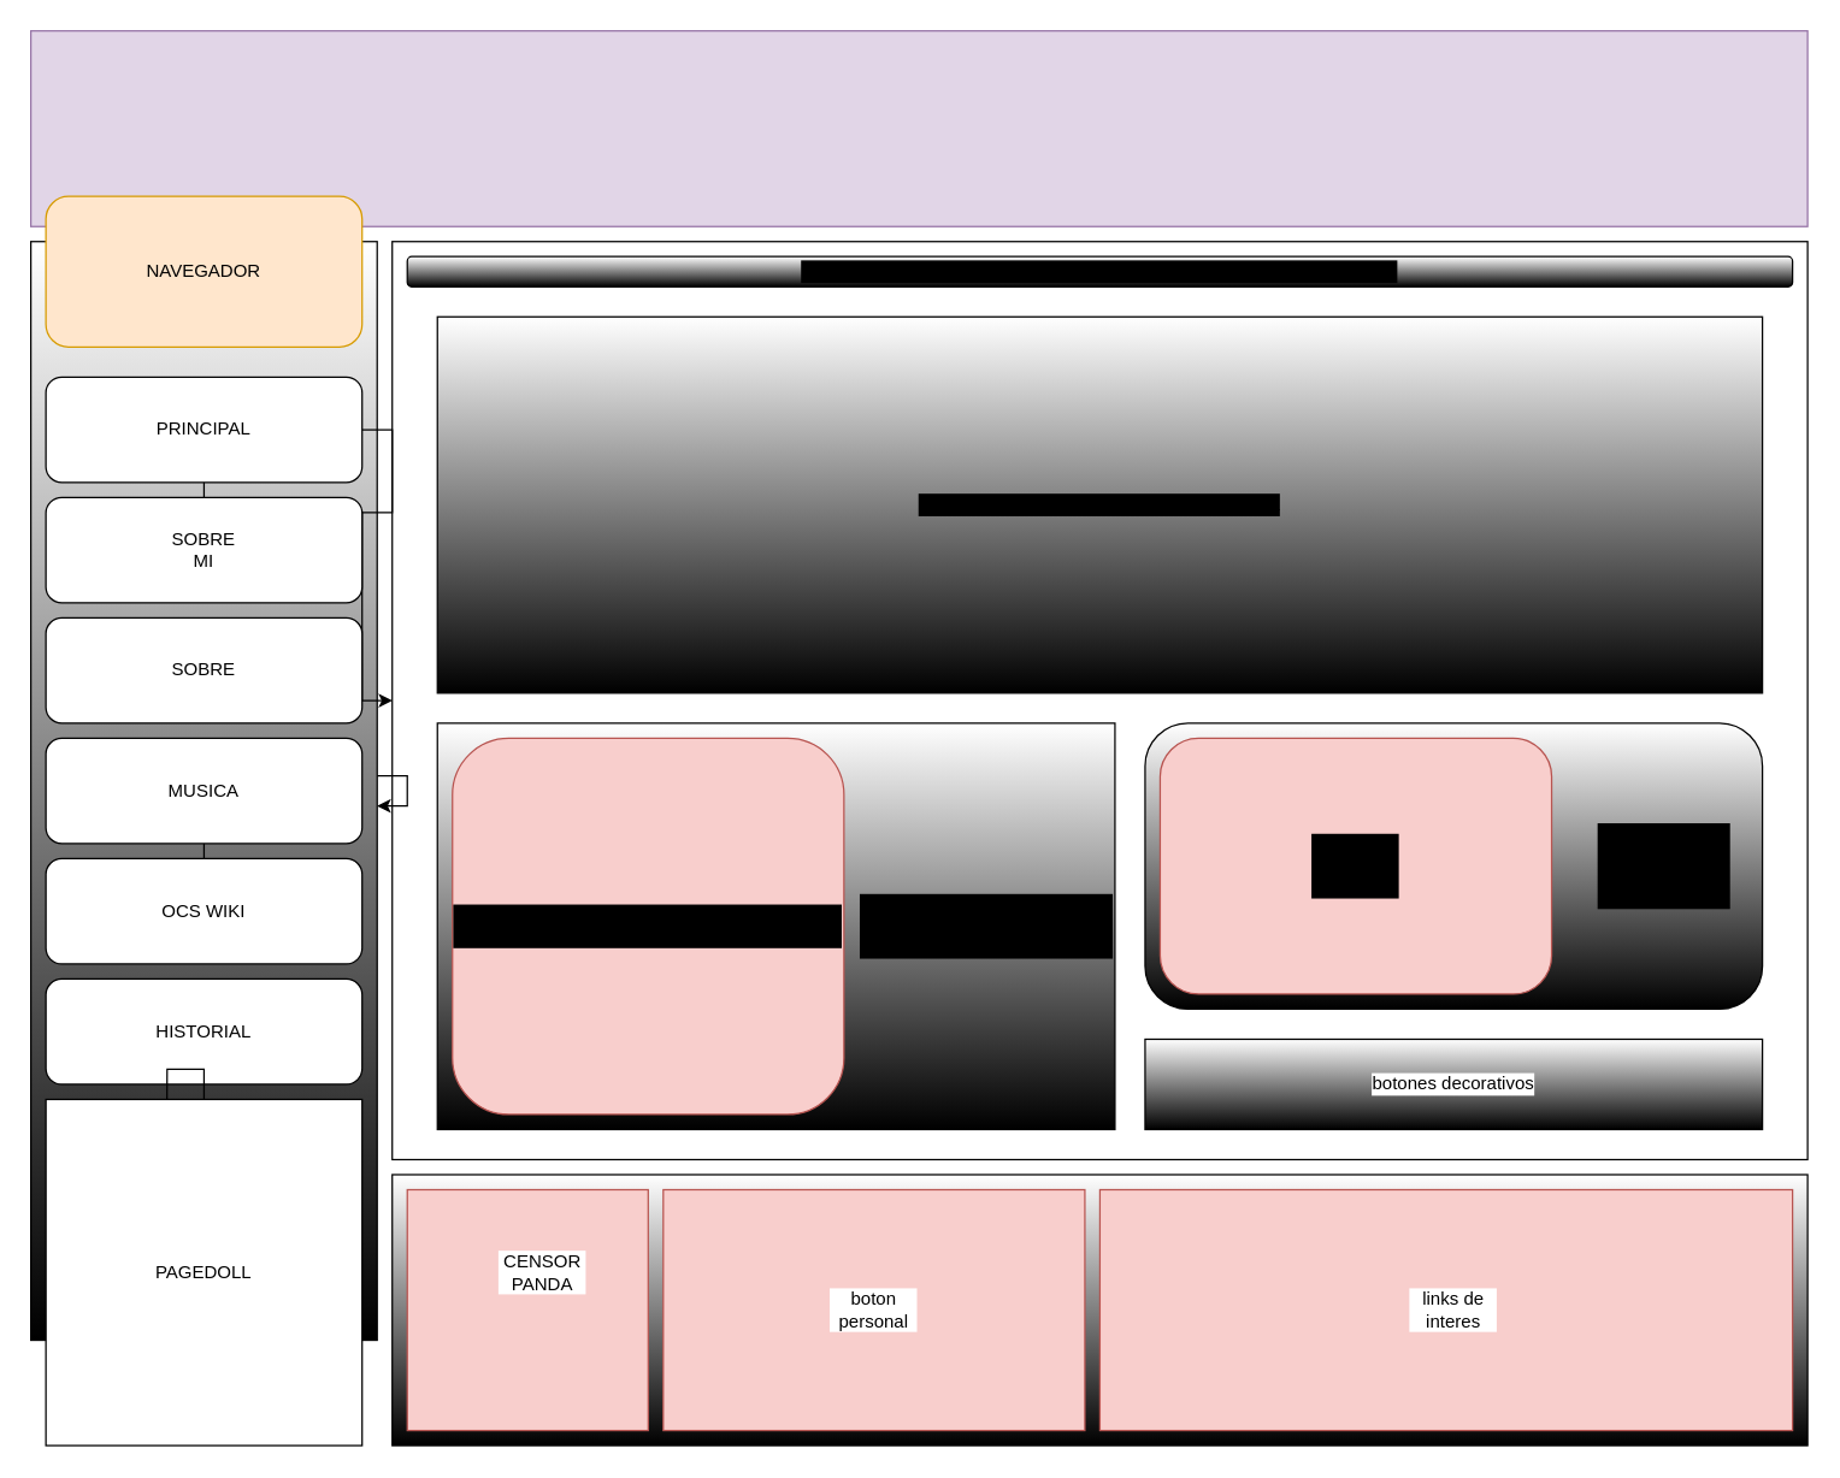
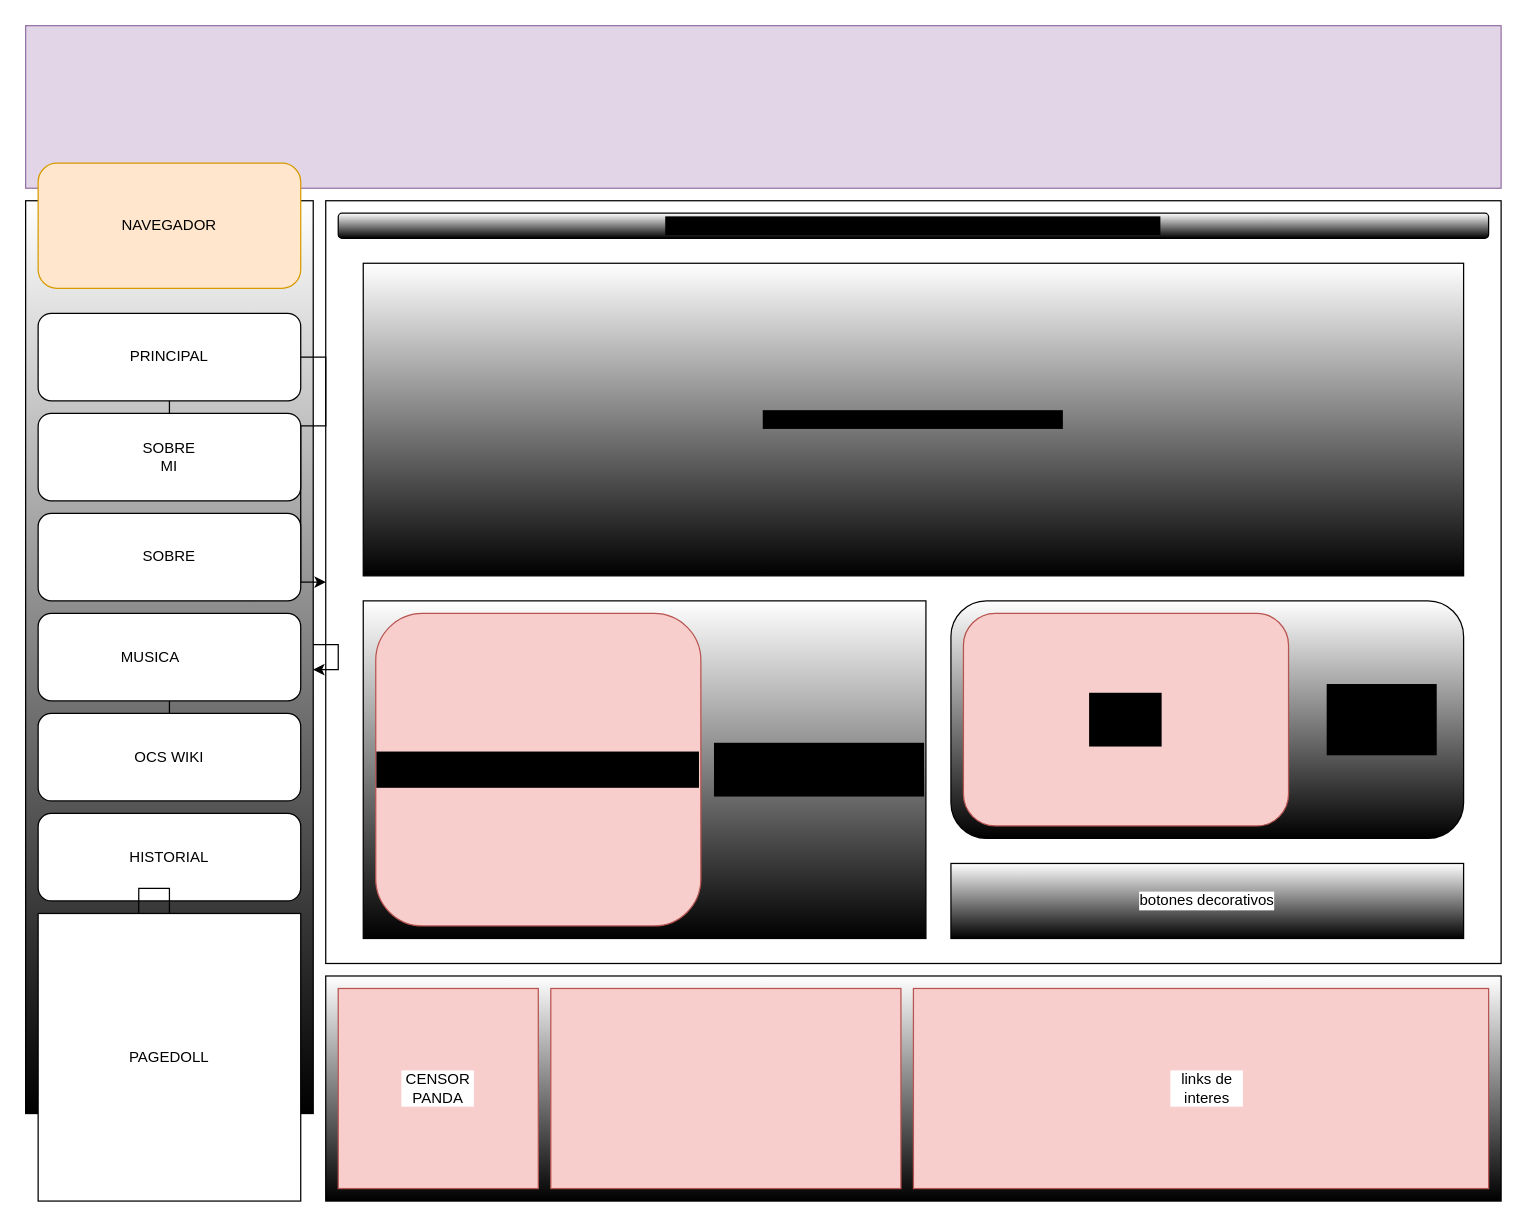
  <mxCell id="0" style=";html=1;" />
  <mxCell id="1" style=";html=1;" parent="0" />
  <mxCell id="2" value="" style="rounded=0;whiteSpace=wrap;html=1;" vertex="1" parent="1"><mxGeometry x="260" y="160" width="940" height="610" as="geometry" /></mxCell>
  <mxCell id="3" value="" style="rounded=0;whiteSpace=wrap;html=1;fillColor=#e1d5e7;strokeColor=#9673a6;" vertex="1" parent="1"><mxGeometry x="20" y="20" width="1180" height="130" as="geometry" /></mxCell>
  <mxCell id="4" value="" style="rounded=0;whiteSpace=wrap;html=1;fillColor=default;gradientColor=default;" vertex="1" parent="1"><mxGeometry x="20" y="160" width="230" height="730" as="geometry" /></mxCell>
  <mxCell id="5" value="" style="rounded=0;whiteSpace=wrap;html=1;fillColor=default;gradientColor=default;" vertex="1" parent="1"><mxGeometry x="260" y="780" width="940" height="180" as="geometry" /></mxCell>
  <mxCell id="6" value="" style="rounded=1;whiteSpace=wrap;html=1;fillColor=default;gradientColor=default;" vertex="1" parent="1"><mxGeometry x="270" y="170" width="920" height="20" as="geometry" /></mxCell>
  <mxCell id="7" value="[texto en movimiento] fecha de creacion de la pagina - ultima actualización" style="text;html=1;strokeColor=none;fillColor=none;align=center;verticalAlign=middle;whiteSpace=wrap;rounded=0;labelBackgroundColor=#000000;fontColor=#000000;" vertex="1" parent="1"><mxGeometry x="270" y="165" width="920" height="30" as="geometry" /></mxCell>
  <mxCell id="8" value="" style="rounded=0;whiteSpace=wrap;html=1;labelBackgroundColor=#000000;fontColor=#000000;fillColor=default;gradientColor=default;" vertex="1" parent="1"><mxGeometry x="290" y="210" width="880" height="250" as="geometry" /></mxCell>
  <mxCell id="9" value="" style="rounded=0;whiteSpace=wrap;html=1;labelBackgroundColor=#000000;fontColor=#000000;fillColor=default;gradientColor=default;" vertex="1" parent="1"><mxGeometry x="290" y="480" width="450" height="270" as="geometry" /></mxCell>
  <mxCell id="10" value="" style="rounded=1;whiteSpace=wrap;html=1;labelBackgroundColor=#000000;fillColor=#f8cecc;strokeColor=#b85450;" vertex="1" parent="1"><mxGeometry x="300" y="490" width="260" height="250" as="geometry" /></mxCell>
  <mxCell id="11" value="" style="rounded=0;whiteSpace=wrap;html=1;labelBackgroundColor=#000000;fontColor=#000000;fillColor=default;gradientColor=default;" vertex="1" parent="1"><mxGeometry x="760" y="690" width="410" height="60" as="geometry" /></mxCell>
  <mxCell id="12" value="" style="rounded=1;whiteSpace=wrap;html=1;labelBackgroundColor=#000000;fontColor=#000000;fillColor=default;gradientColor=default;" vertex="1" parent="1"><mxGeometry x="760" y="480" width="410" height="190" as="geometry" /></mxCell>
  <mxCell id="13" value="" style="rounded=0;whiteSpace=wrap;html=1;labelBackgroundColor=#000000;fillColor=#f8cecc;strokeColor=#b85450;" vertex="1" parent="1"><mxGeometry x="270" y="790" width="160" height="160" as="geometry" /></mxCell>
  <mxCell id="14" value="" style="rounded=0;whiteSpace=wrap;html=1;labelBackgroundColor=#000000;fillColor=#f8cecc;strokeColor=#b85450;" vertex="1" parent="1"><mxGeometry x="440" y="790" width="280" height="160" as="geometry" /></mxCell>
  <mxCell id="15" value="" style="rounded=0;whiteSpace=wrap;html=1;labelBackgroundColor=#000000;fillColor=#f8cecc;strokeColor=#b85450;" vertex="1" parent="1"><mxGeometry x="730" y="790" width="460" height="160" as="geometry" /></mxCell>
  <mxCell id="16" value="introduccion a la pagina e informacion basica" style="text;html=1;strokeColor=none;fillColor=none;align=center;verticalAlign=middle;whiteSpace=wrap;rounded=0;labelBackgroundColor=#000000;fontColor=#000000;" vertex="1" parent="1"><mxGeometry x="290" y="210" width="880" height="250" as="geometry" /></mxCell>
  <mxCell id="17" value="dibujo&amp;nbsp; que incluye un link hacia la version en calidad" style="text;html=1;strokeColor=none;fillColor=none;align=center;verticalAlign=middle;whiteSpace=wrap;rounded=0;labelBackgroundColor=#000000;fontColor=#000000;" vertex="1" parent="1"><mxGeometry x="300" y="490" width="260" height="250" as="geometry" /></mxCell>
  <mxCell id="18" value="una seccion pequeña con el ultimo dibujo que hice y una descripcion sobre el" style="text;html=1;strokeColor=none;fillColor=none;align=center;verticalAlign=middle;whiteSpace=wrap;rounded=0;labelBackgroundColor=#000000;fontColor=#000000;" vertex="1" parent="1"><mxGeometry x="570" y="480" width="170" height="270" as="geometry" /></mxCell>
  <mxCell id="19" value="" style="rounded=1;whiteSpace=wrap;html=1;labelBackgroundColor=#000000;fillColor=#f8cecc;strokeColor=#b85450;" vertex="1" parent="1"><mxGeometry x="770" y="490" width="260" height="170" as="geometry" /></mxCell>
  <mxCell id="20" value="canción de la semana" style="text;html=1;strokeColor=none;fillColor=none;align=center;verticalAlign=middle;whiteSpace=wrap;rounded=0;labelBackgroundColor=#000000;fontColor=#000000;" vertex="1" parent="1"><mxGeometry x="870" y="560" width="60" height="30" as="geometry" /></mxCell>
  <mxCell id="21" value="breve&amp;nbsp; descripcion sobre la cancion que elegi" style="text;html=1;strokeColor=none;fillColor=none;align=center;verticalAlign=middle;whiteSpace=wrap;rounded=0;labelBackgroundColor=#000000;fontColor=#000000;" vertex="1" parent="1"><mxGeometry x="1060" y="560" width="90" height="30" as="geometry" /></mxCell>
  <mxCell id="22" value="" style="rounded=1;whiteSpace=wrap;html=1;labelBackgroundColor=#000000;fillColor=#ffe6cc;strokeColor=#d79b00;" vertex="1" parent="1"><mxGeometry x="30" y="130" width="210" height="100" as="geometry" /></mxCell>
  <mxCell id="23" value="" style="edgeStyle=orthogonalEdgeStyle;rounded=0;orthogonalLoop=1;jettySize=auto;html=1;fontColor=#000000;" edge="1" parent="1" source="25" target="2"><mxGeometry relative="1" as="geometry" /></mxCell>
  <mxCell id="24" style="edgeStyle=orthogonalEdgeStyle;rounded=0;orthogonalLoop=1;jettySize=auto;html=1;fontColor=#000000;" edge="1" parent="1" source="25"><mxGeometry relative="1" as="geometry"><mxPoint x="110" y="330" as="targetPoint" /></mxGeometry></mxCell>
  <mxCell id="25" value="" style="rounded=1;whiteSpace=wrap;html=1;labelBackgroundColor=#000000;fontColor=#000000;fillColor=default;gradientColor=none;" vertex="1" parent="1"><mxGeometry x="30" y="250" width="210" height="70" as="geometry" /></mxCell>
  <mxCell id="26" value="" style="rounded=1;whiteSpace=wrap;html=1;labelBackgroundColor=#000000;fontColor=#000000;fillColor=default;gradientColor=none;" vertex="1" parent="1"><mxGeometry x="30" y="330" width="210" height="70" as="geometry" /></mxCell>
  <mxCell id="27" value="" style="rounded=1;whiteSpace=wrap;html=1;labelBackgroundColor=#000000;fontColor=#000000;fillColor=default;gradientColor=none;" vertex="1" parent="1"><mxGeometry x="30" y="410" width="210" height="70" as="geometry" /></mxCell>
  <mxCell id="28" style="edgeStyle=orthogonalEdgeStyle;rounded=0;orthogonalLoop=1;jettySize=auto;html=1;fontColor=#000000;" edge="1" source="29" parent="1"><mxGeometry relative="1" as="geometry"><mxPoint x="110" y="570" as="targetPoint" /></mxGeometry></mxCell>
  <mxCell id="29" value="" style="rounded=1;whiteSpace=wrap;html=1;labelBackgroundColor=#000000;fontColor=#000000;fillColor=default;gradientColor=none;" vertex="1" parent="1"><mxGeometry x="30" y="490" width="210" height="70" as="geometry" /></mxCell>
  <mxCell id="30" value="" style="rounded=1;whiteSpace=wrap;html=1;labelBackgroundColor=#000000;fontColor=#000000;fillColor=default;gradientColor=none;" vertex="1" parent="1"><mxGeometry x="30" y="570" width="210" height="70" as="geometry" /></mxCell>
  <mxCell id="31" value="" style="rounded=1;whiteSpace=wrap;html=1;labelBackgroundColor=#000000;fontColor=#000000;fillColor=default;gradientColor=none;" vertex="1" parent="1"><mxGeometry x="30" y="650" width="210" height="70" as="geometry" /></mxCell>
  <mxCell id="32" style="edgeStyle=orthogonalEdgeStyle;rounded=0;orthogonalLoop=1;jettySize=auto;html=1;fontColor=#000000;" edge="1" source="33" parent="1"><mxGeometry relative="1" as="geometry"><mxPoint x="110" y="810" as="targetPoint" /></mxGeometry></mxCell>
  <mxCell id="33" value="" style="rounded=0;whiteSpace=wrap;html=1;labelBackgroundColor=#000000;fontColor=#000000;fillColor=default;gradientColor=none;" vertex="1" parent="1"><mxGeometry x="30" y="730" width="210" height="230" as="geometry" /></mxCell>
  <mxCell id="34" style="edgeStyle=orthogonalEdgeStyle;rounded=0;orthogonalLoop=1;jettySize=auto;html=1;fontColor=#000000;" edge="1" parent="1" source="4" target="4"><mxGeometry relative="1" as="geometry" /></mxCell>
  <mxCell id="35" value="NAVEGADOR" style="text;html=1;strokeColor=none;fillColor=none;align=center;verticalAlign=middle;whiteSpace=wrap;rounded=0;labelBackgroundColor=none;fontColor=#000000;" vertex="1" parent="1"><mxGeometry x="105" y="165" width="60" height="30" as="geometry" /></mxCell>
  <mxCell id="36" value="PRINCIPAL" style="text;html=1;strokeColor=none;fillColor=none;align=center;verticalAlign=middle;whiteSpace=wrap;rounded=0;labelBackgroundColor=none;fontColor=#000000;" vertex="1" parent="1"><mxGeometry x="105" y="270" width="60" height="30" as="geometry" /></mxCell>
  <mxCell id="37" value="SOBRE MI" style="text;html=1;strokeColor=none;fillColor=none;align=center;verticalAlign=middle;whiteSpace=wrap;rounded=0;labelBackgroundColor=none;fontColor=#000000;" vertex="1" parent="1"><mxGeometry x="105" y="350" width="60" height="30" as="geometry" /></mxCell>
  <mxCell id="38" value="SOBRE" style="text;html=1;strokeColor=none;fillColor=none;align=center;verticalAlign=middle;whiteSpace=wrap;rounded=0;labelBackgroundColor=none;fontColor=#000000;" vertex="1" parent="1"><mxGeometry x="105" y="430" width="60" height="30" as="geometry" /></mxCell>
- <mxCell id="39" value="MUSICA" style="text;html=1;strokeColor=none;fillColor=none;align=center;verticalAlign=middle;whiteSpace=wrap;rounded=0;labelBackgroundColor=none;fontColor=#000000;" vertex="1" parent="1"><mxGeometry x="105" y="510" width="60" height="30" as="geometry" /></mxCell>
+ <mxCell id="39" value="MUSICA" style="text;html=1;strokeColor=none;fillColor=none;align=center;verticalAlign=middle;whiteSpace=wrap;rounded=0;labelBackgroundColor=none;fontColor=#000000;" vertex="1" parent="1"><mxGeometry x="90" y="510" width="60" height="30" as="geometry" /></mxCell>
  <mxCell id="40" value="OCS WIKI" style="text;html=1;strokeColor=none;fillColor=none;align=center;verticalAlign=middle;whiteSpace=wrap;rounded=0;labelBackgroundColor=none;fontColor=#000000;" vertex="1" parent="1"><mxGeometry x="105" y="590" width="60" height="30" as="geometry" /></mxCell>
  <mxCell id="41" value="HISTORIAL" style="text;html=1;strokeColor=none;fillColor=none;align=center;verticalAlign=middle;whiteSpace=wrap;rounded=0;labelBackgroundColor=none;fontColor=#000000;" vertex="1" parent="1"><mxGeometry x="105" y="670" width="60" height="30" as="geometry" /></mxCell>
  <mxCell id="42" value="PAGEDOLL" style="text;html=1;strokeColor=none;fillColor=none;align=center;verticalAlign=middle;whiteSpace=wrap;rounded=0;labelBackgroundColor=none;fontColor=#000000;" vertex="1" parent="1"><mxGeometry x="105" y="830" width="60" height="30" as="geometry" /></mxCell>
  <mxCell id="43" value="botones decorativos" style="text;html=1;strokeColor=none;fillColor=none;align=center;verticalAlign=middle;whiteSpace=wrap;rounded=0;labelBackgroundColor=default;fontColor=#000000;" vertex="1" parent="1"><mxGeometry x="760" y="705" width="410" height="30" as="geometry" /></mxCell>
- <mxCell id="44" value="CENSOR PANDA" style="text;html=1;strokeColor=none;fillColor=none;align=center;verticalAlign=middle;whiteSpace=wrap;rounded=0;labelBackgroundColor=default;fontColor=#000000;" vertex="1" parent="1"><mxGeometry x="330" y="830" width="60" height="30" as="geometry" /></mxCell>
+ <mxCell id="44" value="CENSOR PANDA" style="text;html=1;strokeColor=none;fillColor=none;align=center;verticalAlign=middle;whiteSpace=wrap;rounded=0;labelBackgroundColor=default;fontColor=#000000;" vertex="1" parent="1"><mxGeometry x="320" y="855" width="60" height="30" as="geometry" /></mxCell>
  <mxCell id="45" value="links de interes" style="text;html=1;strokeColor=none;fillColor=none;align=center;verticalAlign=middle;whiteSpace=wrap;rounded=0;labelBackgroundColor=default;fontColor=#000000;" vertex="1" parent="1"><mxGeometry x="935" y="855" width="60" height="30" as="geometry" /></mxCell>
- <mxCell id="46" value="boton personal" style="text;html=1;strokeColor=none;fillColor=none;align=center;verticalAlign=middle;whiteSpace=wrap;rounded=0;labelBackgroundColor=default;fontColor=#000000;" vertex="1" parent="1"><mxGeometry x="550" y="855" width="60" height="30" as="geometry" /></mxCell>
